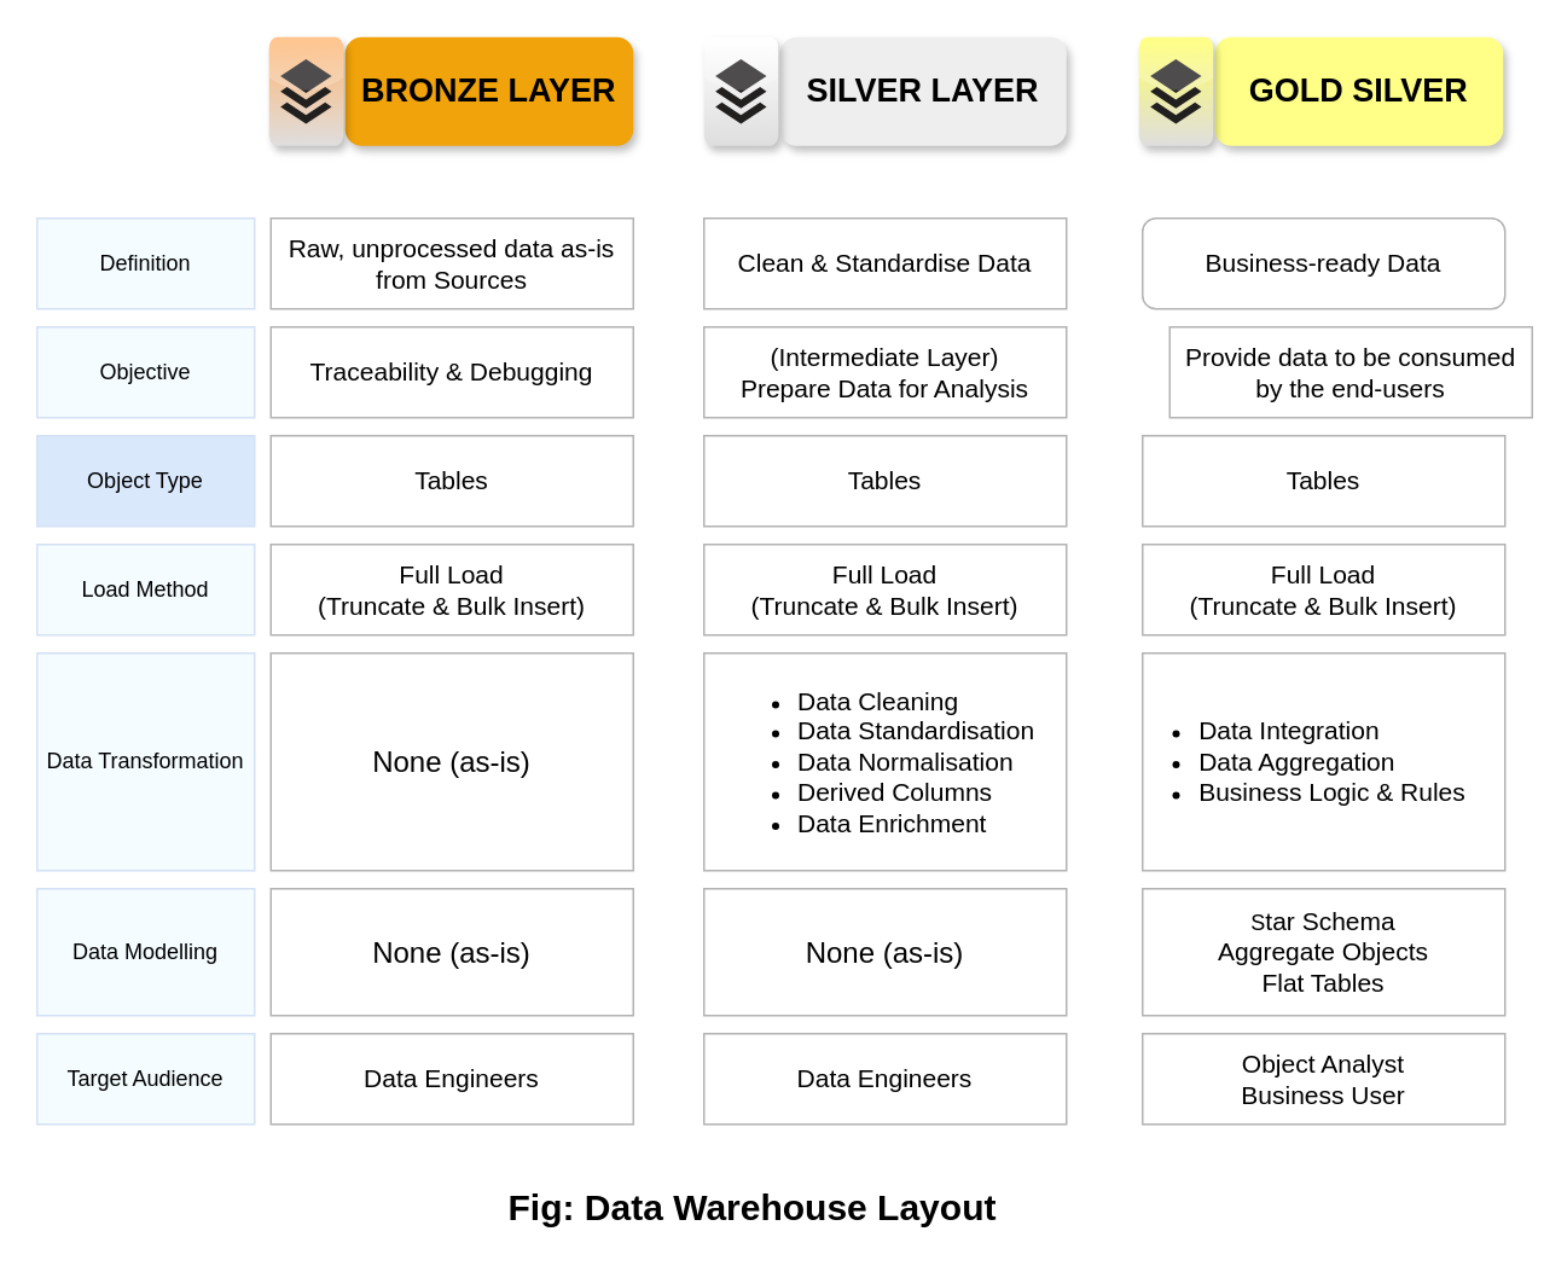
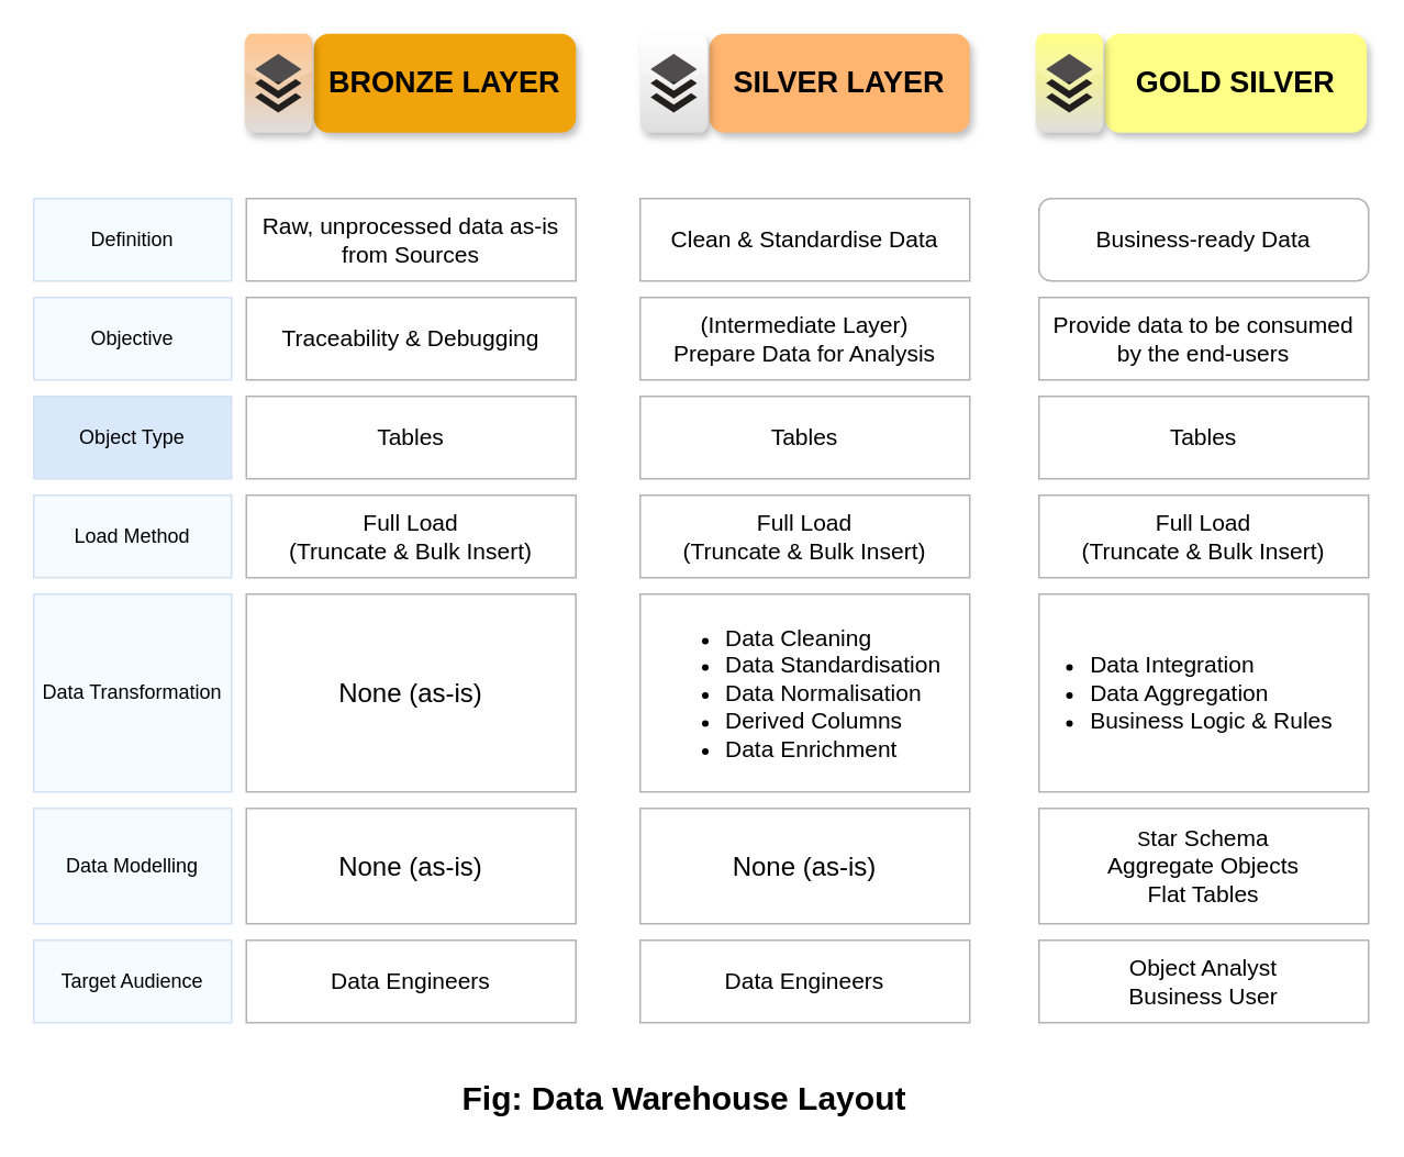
  <mxCell id="0" />
  <mxCell id="1" parent="0" />
  <mxCell id="2" value="&lt;font style=&quot;font-size: 18px;&quot;&gt;&lt;b style=&quot;&quot;&gt;BRONZE LAYER&lt;/b&gt;&lt;/font&gt;" style="rounded=1;whiteSpace=wrap;html=1;shadow=1;fillColor=#f0a30a;fontColor=#000000;strokeColor=none;" parent="1" vertex="1"><mxGeometry x="190" y="20" width="159" height="60" as="geometry" /></mxCell>
- <mxCell id="3" value="&lt;font style=&quot;font-size: 18px;&quot;&gt;&lt;b&gt;SILVER LAYER&lt;/b&gt;&lt;/font&gt;" style="rounded=1;whiteSpace=wrap;html=1;fillColor=#eeeeee;strokeColor=none;shadow=1;" parent="1" vertex="1"><mxGeometry x="430" y="20" width="158" height="60" as="geometry" /></mxCell>
+ <mxCell id="3" value="&lt;font style=&quot;font-size: 18px;&quot;&gt;&lt;b&gt;SILVER LAYER&lt;/b&gt;&lt;/font&gt;" style="rounded=1;whiteSpace=wrap;html=1;fillColor=#ffb570;strokeColor=none;shadow=1;" parent="1" vertex="1"><mxGeometry x="430" y="20" width="158" height="60" as="geometry" /></mxCell>
  <mxCell id="4" value="&lt;font style=&quot;font-size: 18px;&quot;&gt;&lt;b&gt;GOLD SILVER&lt;/b&gt;&lt;/font&gt;" style="rounded=1;whiteSpace=wrap;html=1;fillColor=#ffff88;strokeColor=none;shadow=1;" parent="1" vertex="1"><mxGeometry x="670" y="20" width="159" height="60" as="geometry" /></mxCell>
  <mxCell id="5" value="Raw, unprocessed data as-is from Sources" style="rounded=0;whiteSpace=wrap;html=1;fontSize=14;strokeColor=#B3B3B3;" parent="1" vertex="1"><mxGeometry x="149" y="120" width="200" height="50" as="geometry" /></mxCell>
  <mxCell id="6" value="&lt;span style=&quot;font-size: 14px;&quot;&gt;Traceability &amp;amp; Debugging&lt;/span&gt;" style="rounded=0;whiteSpace=wrap;html=1;strokeColor=#B3B3B3;" parent="1" vertex="1"><mxGeometry x="149" y="180" width="200" height="50" as="geometry" /></mxCell>
  <mxCell id="7" value="Definition" style="rounded=0;whiteSpace=wrap;html=1;strokeColor=#D4E1F5;fillColor=#F4FCFF;" parent="1" vertex="1"><mxGeometry x="20" y="120" width="120" height="50" as="geometry" /></mxCell>
  <mxCell id="8" value="Objective" style="rounded=0;whiteSpace=wrap;html=1;strokeColor=#D4E1F5;fillColor=#F4FCFF;" parent="1" vertex="1"><mxGeometry x="20" y="180" width="120" height="50" as="geometry" /></mxCell>
  <mxCell id="9" value="Object Type" style="rounded=0;whiteSpace=wrap;html=1;strokeColor=#D4E1F5;fillColor=#dae8fc;" parent="1" vertex="1"><mxGeometry x="20" y="240" width="120" height="50" as="geometry" /></mxCell>
  <mxCell id="10" value="&lt;font style=&quot;font-size: 14px;&quot;&gt;Tables&lt;/font&gt;" style="rounded=0;whiteSpace=wrap;html=1;strokeColor=#B3B3B3;" parent="1" vertex="1"><mxGeometry x="149" y="240" width="200" height="50" as="geometry" /></mxCell>
  <mxCell id="11" value="Load Method" style="rounded=0;whiteSpace=wrap;html=1;strokeColor=#D4E1F5;fillColor=#F4FCFF;" parent="1" vertex="1"><mxGeometry x="20" y="300" width="120" height="50" as="geometry" /></mxCell>
  <mxCell id="12" value="&lt;font style=&quot;font-size: 14px;&quot;&gt;Full Load&lt;/font&gt;&lt;div&gt;&lt;font style=&quot;font-size: 14px;&quot;&gt;(Truncate &amp;amp; Bulk Insert)&lt;/font&gt;&lt;/div&gt;" style="rounded=0;whiteSpace=wrap;html=1;strokeColor=#B3B3B3;" parent="1" vertex="1"><mxGeometry x="149" y="300" width="200" height="50" as="geometry" /></mxCell>
  <mxCell id="13" value="&lt;font style=&quot;font-size: 16px;&quot;&gt;None (as-is)&lt;/font&gt;" style="rounded=0;whiteSpace=wrap;html=1;strokeColor=#B3B3B3;" parent="1" vertex="1"><mxGeometry x="149" y="360" width="200" height="120" as="geometry" /></mxCell>
  <mxCell id="14" value="Data Transformation" style="rounded=0;whiteSpace=wrap;html=1;strokeColor=#D4E1F5;fillColor=#F4FCFF;" parent="1" vertex="1"><mxGeometry x="20" y="360" width="120" height="120" as="geometry" /></mxCell>
  <mxCell id="15" value="Data Modelling" style="rounded=0;whiteSpace=wrap;html=1;strokeColor=#D4E1F5;fillColor=#F4FCFF;" parent="1" vertex="1"><mxGeometry x="20" y="490" width="120" height="70" as="geometry" /></mxCell>
  <mxCell id="16" value="&lt;font style=&quot;font-size: 16px;&quot;&gt;None (as-is)&lt;/font&gt;" style="rounded=0;whiteSpace=wrap;html=1;strokeColor=#B3B3B3;" parent="1" vertex="1"><mxGeometry x="149" y="490" width="200" height="70" as="geometry" /></mxCell>
  <mxCell id="17" value="Target Audience" style="rounded=0;whiteSpace=wrap;html=1;strokeColor=#D4E1F5;fillColor=#F4FCFF;" parent="1" vertex="1"><mxGeometry x="20" y="570" width="120" height="50" as="geometry" /></mxCell>
  <mxCell id="18" value="&lt;font style=&quot;font-size: 14px;&quot;&gt;Data Engineers&lt;/font&gt;" style="rounded=0;whiteSpace=wrap;html=1;strokeColor=#B3B3B3;" parent="1" vertex="1"><mxGeometry x="149" y="570" width="200" height="50" as="geometry" /></mxCell>
  <mxCell id="19" value="Clean &amp;amp; Standardise Data" style="rounded=0;whiteSpace=wrap;html=1;fontSize=14;strokeColor=#B3B3B3;" parent="1" vertex="1"><mxGeometry x="388" y="120" width="200" height="50" as="geometry" /></mxCell>
  <mxCell id="20" value="&lt;span style=&quot;font-size: 14px;&quot;&gt;(Intermediate Layer)&lt;/span&gt;&lt;div&gt;&lt;span style=&quot;font-size: 14px;&quot;&gt;Prepare Data for Analysis&lt;/span&gt;&lt;/div&gt;" style="rounded=0;whiteSpace=wrap;html=1;strokeColor=#B3B3B3;" parent="1" vertex="1"><mxGeometry x="388" y="180" width="200" height="50" as="geometry" /></mxCell>
  <mxCell id="21" value="&lt;font style=&quot;font-size: 14px;&quot;&gt;Tables&lt;/font&gt;" style="rounded=0;whiteSpace=wrap;html=1;strokeColor=#B3B3B3;" parent="1" vertex="1"><mxGeometry x="388" y="240" width="200" height="50" as="geometry" /></mxCell>
  <mxCell id="22" value="&lt;font style=&quot;font-size: 14px;&quot;&gt;Full Load&lt;/font&gt;&lt;div&gt;&lt;font style=&quot;font-size: 14px;&quot;&gt;(Truncate &amp;amp; Bulk Insert)&lt;/font&gt;&lt;/div&gt;" style="rounded=0;whiteSpace=wrap;html=1;strokeColor=#B3B3B3;" parent="1" vertex="1"><mxGeometry x="388" y="300" width="200" height="50" as="geometry" /></mxCell>
  <mxCell id="23" value="&lt;blockquote style=&quot;margin: 0 0 0 40px; border: none; padding: 0px;&quot;&gt;&lt;ul style=&quot;padding-left: 10px;&quot;&gt;&lt;li style=&quot;&quot;&gt;&lt;font style=&quot;font-size: 14px;&quot;&gt;Data Cleaning&lt;/font&gt;&lt;/li&gt;&lt;li style=&quot;&quot;&gt;&lt;font style=&quot;font-size: 14px;&quot;&gt;Data Standardisation&lt;/font&gt;&lt;/li&gt;&lt;li style=&quot;&quot;&gt;&lt;font style=&quot;font-size: 14px;&quot;&gt;Data Normalisation&lt;/font&gt;&lt;/li&gt;&lt;li style=&quot;&quot;&gt;&lt;font style=&quot;font-size: 14px;&quot;&gt;Derived Columns&lt;/font&gt;&lt;/li&gt;&lt;li style=&quot;&quot;&gt;&lt;font style=&quot;font-size: 14px;&quot;&gt;Data Enrichment&lt;/font&gt;&lt;/li&gt;&lt;/ul&gt;&lt;/blockquote&gt;" style="rounded=0;whiteSpace=wrap;html=1;align=left;strokeColor=#B3B3B3;" parent="1" vertex="1"><mxGeometry x="388" y="360" width="200" height="120" as="geometry" /></mxCell>
  <mxCell id="24" value="&lt;font style=&quot;font-size: 16px;&quot;&gt;None (as-is)&lt;/font&gt;" style="rounded=0;whiteSpace=wrap;html=1;strokeColor=#B3B3B3;" parent="1" vertex="1"><mxGeometry x="388" y="490" width="200" height="70" as="geometry" /></mxCell>
  <mxCell id="25" value="&lt;font style=&quot;font-size: 14px;&quot;&gt;Data Engineers&lt;/font&gt;" style="rounded=0;whiteSpace=wrap;html=1;strokeColor=#B3B3B3;" parent="1" vertex="1"><mxGeometry x="388" y="570" width="200" height="50" as="geometry" /></mxCell>
  <mxCell id="26" value="Business-ready Data" style="whiteSpace=wrap;html=1;fontSize=14;strokeColor=#B3B3B3;rounded=1;" parent="1" vertex="1"><mxGeometry x="630" y="120" width="200" height="50" as="geometry" /></mxCell>
- <mxCell id="27" value="&lt;span style=&quot;font-size: 14px;&quot;&gt;Provide data to be consumed by the end-users&lt;/span&gt;" style="rounded=0;whiteSpace=wrap;html=1;strokeColor=#B3B3B3;" parent="1" vertex="1"><mxGeometry x="645" y="180" width="200" height="50" as="geometry" /></mxCell>
+ <mxCell id="27" value="&lt;span style=&quot;font-size: 14px;&quot;&gt;Provide data to be consumed by the end-users&lt;/span&gt;" style="rounded=0;whiteSpace=wrap;html=1;strokeColor=#B3B3B3;" parent="1" vertex="1"><mxGeometry x="630" y="180" width="200" height="50" as="geometry" /></mxCell>
  <mxCell id="28" value="&lt;font style=&quot;font-size: 14px;&quot;&gt;Tables&lt;/font&gt;" style="rounded=0;whiteSpace=wrap;html=1;strokeColor=#B3B3B3;" parent="1" vertex="1"><mxGeometry x="630" y="240" width="200" height="50" as="geometry" /></mxCell>
  <mxCell id="29" value="&lt;font style=&quot;font-size: 14px;&quot;&gt;Full Load&lt;/font&gt;&lt;div&gt;&lt;font style=&quot;font-size: 14px;&quot;&gt;(Truncate &amp;amp; Bulk Insert)&lt;/font&gt;&lt;/div&gt;" style="rounded=0;whiteSpace=wrap;html=1;strokeColor=#B3B3B3;" parent="1" vertex="1"><mxGeometry x="630" y="300" width="200" height="50" as="geometry" /></mxCell>
  <mxCell id="30" value="&lt;div style=&quot;text-align: left;&quot;&gt;&lt;ul style=&quot;padding-left: 10px;&quot;&gt;&lt;li&gt;&lt;span style=&quot;background-color: transparent; color: light-dark(rgb(0, 0, 0), rgb(255, 255, 255));&quot;&gt;&lt;font style=&quot;font-size: 14px;&quot;&gt;Data Integration&lt;/font&gt;&lt;/span&gt;&lt;/li&gt;&lt;li&gt;&lt;font style=&quot;font-size: 14px;&quot;&gt;Data Aggregation&lt;/font&gt;&lt;/li&gt;&lt;li&gt;&lt;font style=&quot;font-size: 14px;&quot;&gt;Business Logic &amp;amp; Rules&lt;/font&gt;&lt;/li&gt;&lt;/ul&gt;&lt;/div&gt;" style="rounded=0;whiteSpace=wrap;html=1;strokeColor=#B3B3B3;" parent="1" vertex="1"><mxGeometry x="630" y="360" width="200" height="120" as="geometry" /></mxCell>
  <mxCell id="31" value="S&lt;font style=&quot;font-size: 14px;&quot;&gt;tar Schema&lt;/font&gt;&lt;div&gt;&lt;font style=&quot;font-size: 14px;&quot;&gt;Aggregate Objects&lt;/font&gt;&lt;/div&gt;&lt;div&gt;&lt;font style=&quot;font-size: 14px;&quot;&gt;Flat Tables&lt;/font&gt;&lt;/div&gt;" style="rounded=0;whiteSpace=wrap;html=1;strokeColor=#B3B3B3;" parent="1" vertex="1"><mxGeometry x="630" y="490" width="200" height="70" as="geometry" /></mxCell>
  <mxCell id="32" value="&lt;font style=&quot;font-size: 14px;&quot;&gt;Object Analyst&lt;/font&gt;&lt;div&gt;&lt;span style=&quot;font-size: 14px;&quot;&gt;Business User&lt;/span&gt;&lt;/div&gt;" style="rounded=0;whiteSpace=wrap;html=1;strokeColor=#B3B3B3;" parent="1" vertex="1"><mxGeometry x="630" y="570" width="200" height="50" as="geometry" /></mxCell>
  <mxCell id="33" value="" style="dashed=0;outlineConnect=0;html=1;align=center;labelPosition=center;verticalLabelPosition=bottom;verticalAlign=top;shape=mxgraph.webicons.buffer;gradientColor=#DFDEDE;fillColor=#FFB570;shadow=1;" parent="1" vertex="1"><mxGeometry x="148" y="20" width="41" height="60" as="geometry" /></mxCell>
  <mxCell id="34" value="" style="dashed=0;outlineConnect=0;html=1;align=center;labelPosition=center;verticalLabelPosition=bottom;verticalAlign=top;shape=mxgraph.webicons.buffer;gradientColor=#DFDEDE;shadow=1;" parent="1" vertex="1"><mxGeometry x="388" y="20" width="41" height="60" as="geometry" /></mxCell>
  <mxCell id="35" value="" style="dashed=0;outlineConnect=0;html=1;align=center;labelPosition=center;verticalLabelPosition=bottom;verticalAlign=top;shape=mxgraph.webicons.buffer;gradientColor=#DFDEDE;fillColor=#FFFF66;shadow=1;" parent="1" vertex="1"><mxGeometry x="628" y="20" width="41" height="60" as="geometry" /></mxCell>
  <mxCell id="36" value="&lt;font style=&quot;font-size: 20px;&quot;&gt;&lt;b&gt;Fig: Data Warehouse Layout&lt;/b&gt;&lt;/font&gt;" style="text;html=1;align=center;verticalAlign=middle;whiteSpace=wrap;rounded=0;" parent="1" vertex="1"><mxGeometry x="274" y="650" width="282" height="30" as="geometry" /></mxCell>
